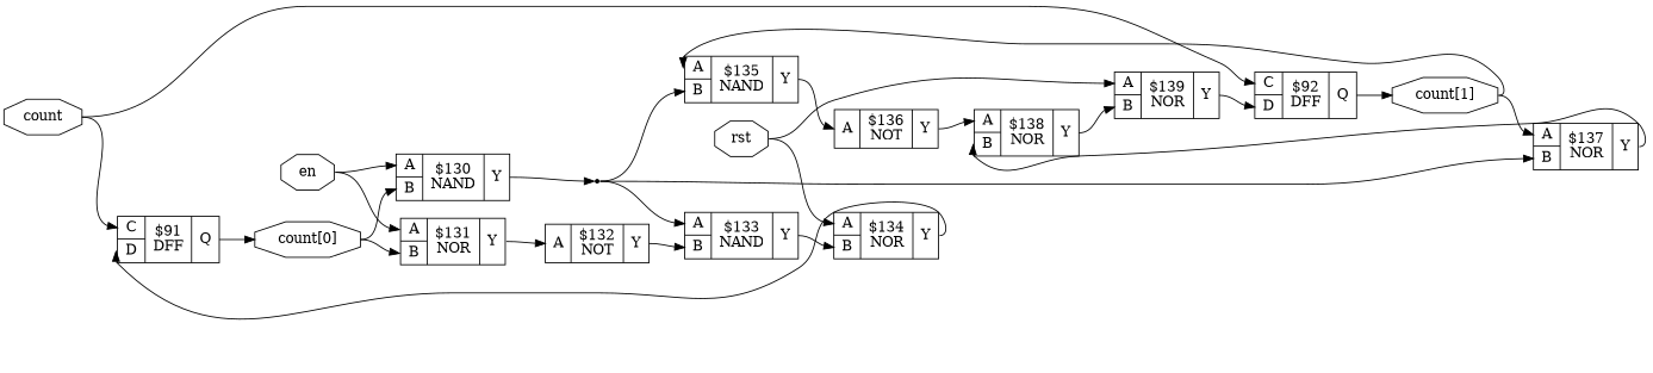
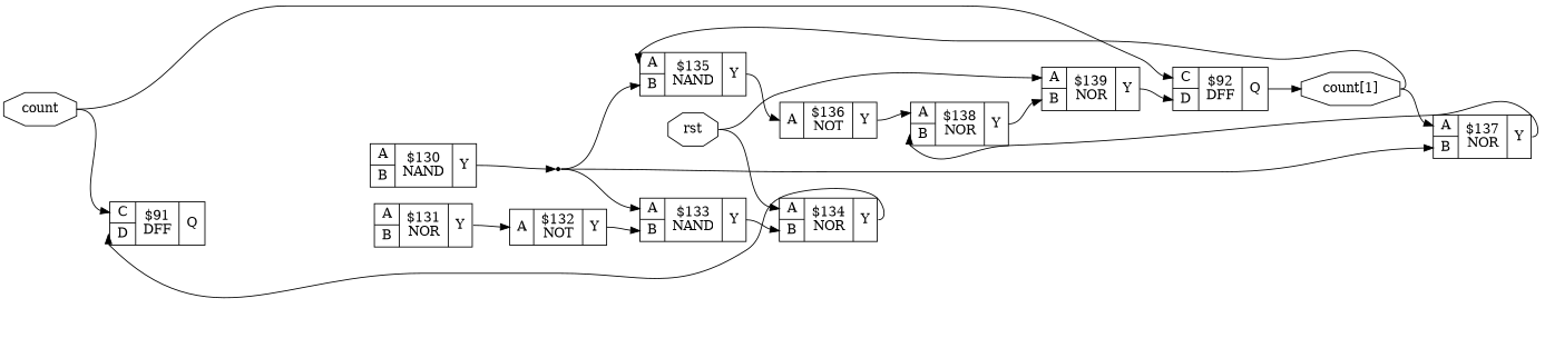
  digraph {
    rankdir=LR
    remincross=true
    node [shape=record]
    edge [color=black fontcolor=black headport="p16:w" tailport=e]
    n11 [color=black fontcolor=black label=count shape=octagon]
    c32 [label="{{<p29> C|<p30> D}|$91\nDFF|{<p31> Q}}"]
    c33 [label="{{<p29> C|<p30> D}|$92\nDFF|{<p31> Q}}"]
-   n12 [color=black fontcolor=black label="count[0]" shape=octagon]
    n13 [color=black fontcolor=black label="count[1]" shape=octagon]
    c19 [label="{{<p16> A|<p17> B}|$130\nNAND|{<p18> Y}}"]
    c20 [label="{{<p16> A|<p17> B}|$131\nNOR|{<p18> Y}}"]
    n8 [shape=point]
    c21 [label="{{<p16> A}|$132\nNOT|{<p18> Y}}"]
    c24 [label="{{<p16> A|<p17> B}|$135\nNAND|{<p18> Y}}"]
    c26 [label="{{<p16> A|<p17> B}|$137\nNOR|{<p18> Y}}"]
    c25 [label="{{<p16> A}|$136\nNOT|{<p18> Y}}"]
    c27 [label="{{<p16> A|<p17> B}|$138\nNOR|{<p18> Y}}"]
-   n14 [color=black fontcolor=black label=en shape=octagon]
    n15 [color=black fontcolor=black label=rst shape=octagon]
    c23 [label="{{<p16> A|<p17> B}|$134\nNOR|{<p18> Y}}"]
    c28 [label="{{<p16> A|<p17> B}|$139\nNOR|{<p18> Y}}"]
    c22 [label="{{<p16> A|<p17> B}|$133\nNAND|{<p18> Y}}"]
    n11 -> c32 [headport="p29:w"]
    n11 -> c33 [headport="p29:w"]
-   c32 -> n12 [headport=w tailport="p31:e"]
    c33 -> n13 [headport=w tailport="p31:e"]
-   n12 -> c19 [headport="p17:w"]
-   n12 -> c20 [headport="p17:w"]
    n13 -> c24
    n13 -> c26
    c19 -> n8 [headport=w tailport="p18:e"]
    c20 -> c21 [tailport="p18:e"]
    n8 -> c24 [headport="p17:w"]
    n8 -> c26 [headport="p17:w"]
    n8 -> c22
    c21 -> c22 [headport="p17:w" tailport="p18:e"]
    c24 -> c25 [tailport="p18:e"]
    c26 -> c27 [headport="p17:w" tailport="p18:e"]
    c25 -> c27 [tailport="p18:e"]
    c27 -> c28 [headport="p17:w" tailport="p18:e"]
-   n14 -> c19
-   n14 -> c20
    n15 -> c23
    n15 -> c28
    c23 -> c32 [headport="p30:w" tailport="p18:e"]
    c28 -> c33 [headport="p30:w" tailport="p18:e"]
    c22 -> c23 [headport="p17:w" tailport="p18:e"]
  }
